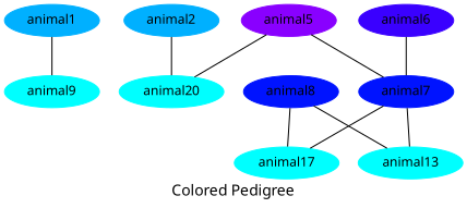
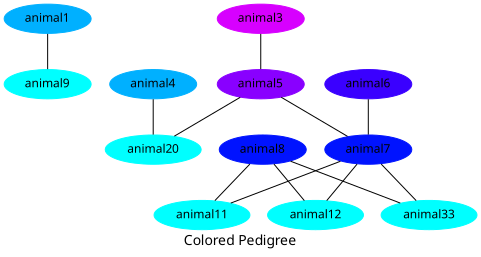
  digraph {
    concentrate=true
    fontname="Noto Sans"
    label="Colored Pedigree"
    labeljust=c
    labelloc=b
    ordering=out
    node [color="#00ffff" fontname="Noto Sans" fontsize=12 style=filled]
    edge [dir=none fontname="Noto Sans"]
    animal1 [color="#00b0ff" height=0.35]
    animal9 [height=0.35]
    animal5 [color="#8900ff" height=0.35]
    n4 [height=0.35 label=animal20]
    animal7 [color="#0013ff" height=0.35]
-   animal4 [color="#00b0ff" height=0.35 label=animal2]
-   animal12 [height=0.35 label=animal17]
-   animal13 [height=0.35]
+   animal3 [color="#d700ff" height=0.35]
+   animal4 [color="#00b0ff" height=0.35]
+   animal11 [height=0.35]
+   animal12 [height=0.35]
+   animal13 [height=0.35 label=animal33]
    animal6 [color="#3a00ff" height=0.35]
    animal8 [color="#0013ff" height=0.35]
    animal1 -> animal9
    animal5 -> n4
    animal5 -> animal7
+   animal7 -> animal11
    animal7 -> animal12
    animal7 -> animal13
+   animal3 -> animal5
    animal4 -> n4
    animal6 -> animal7
+   animal8 -> animal11
    animal8 -> animal12
    animal8 -> animal13
  }
